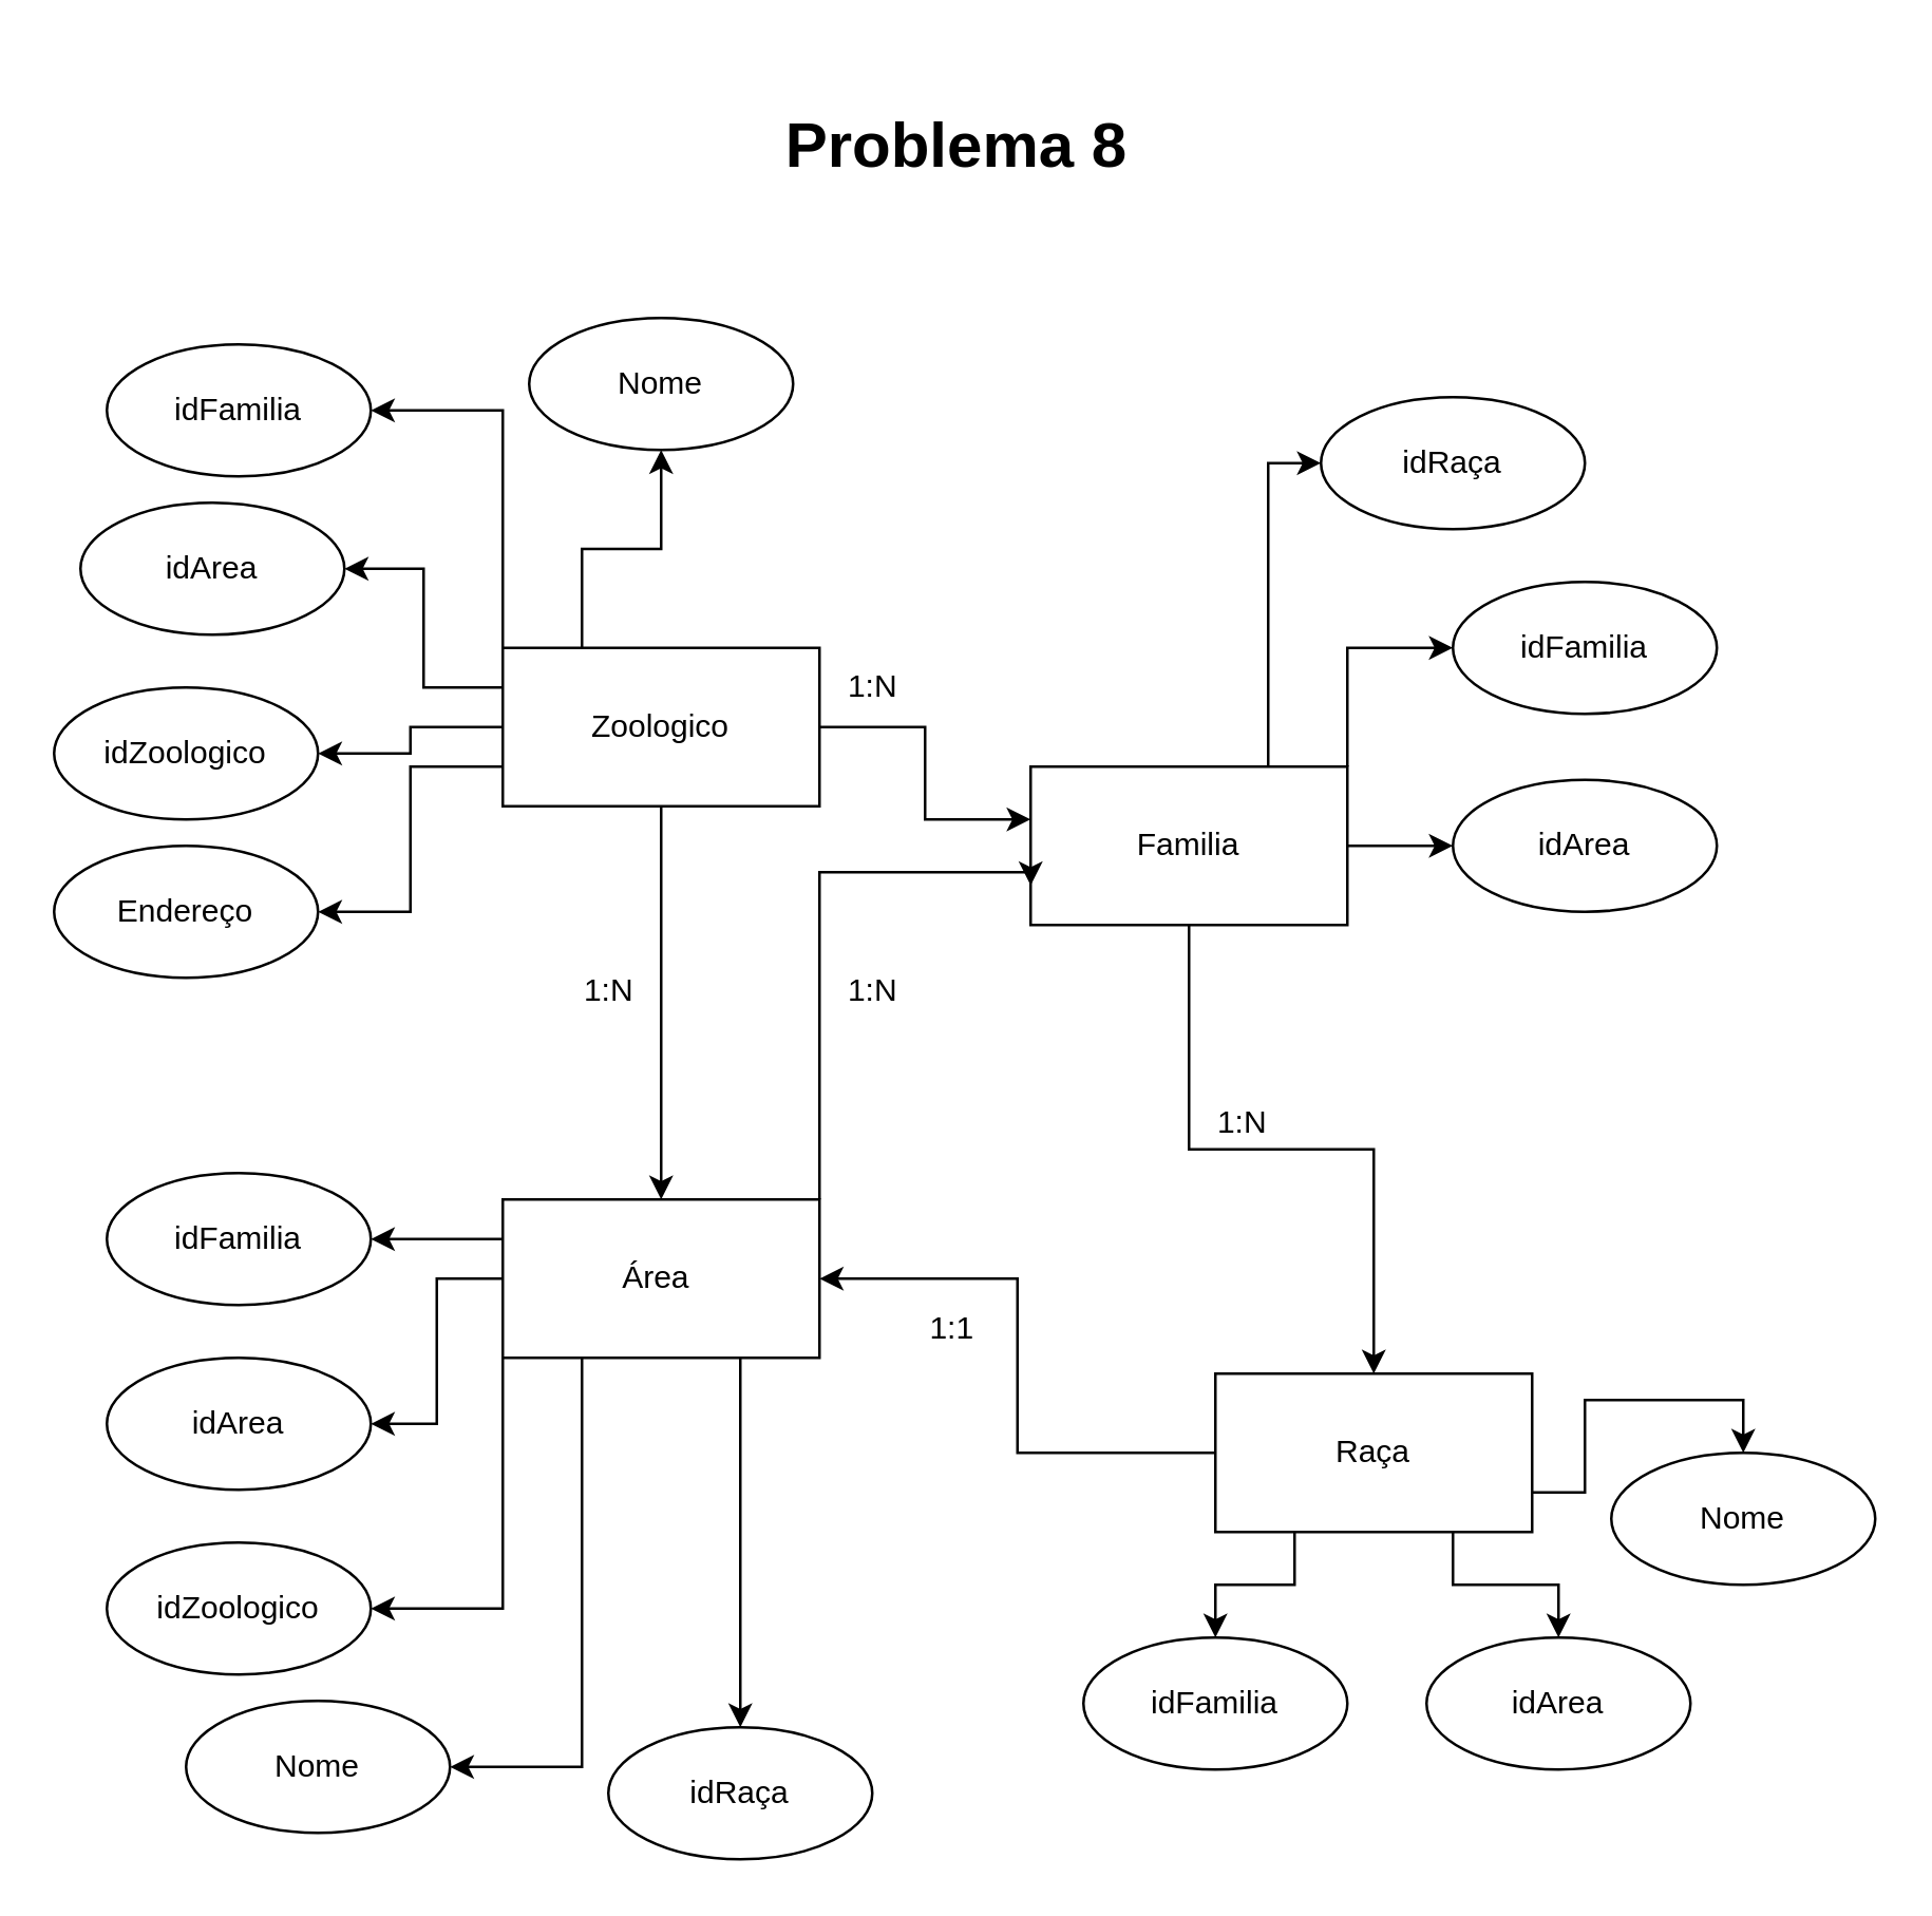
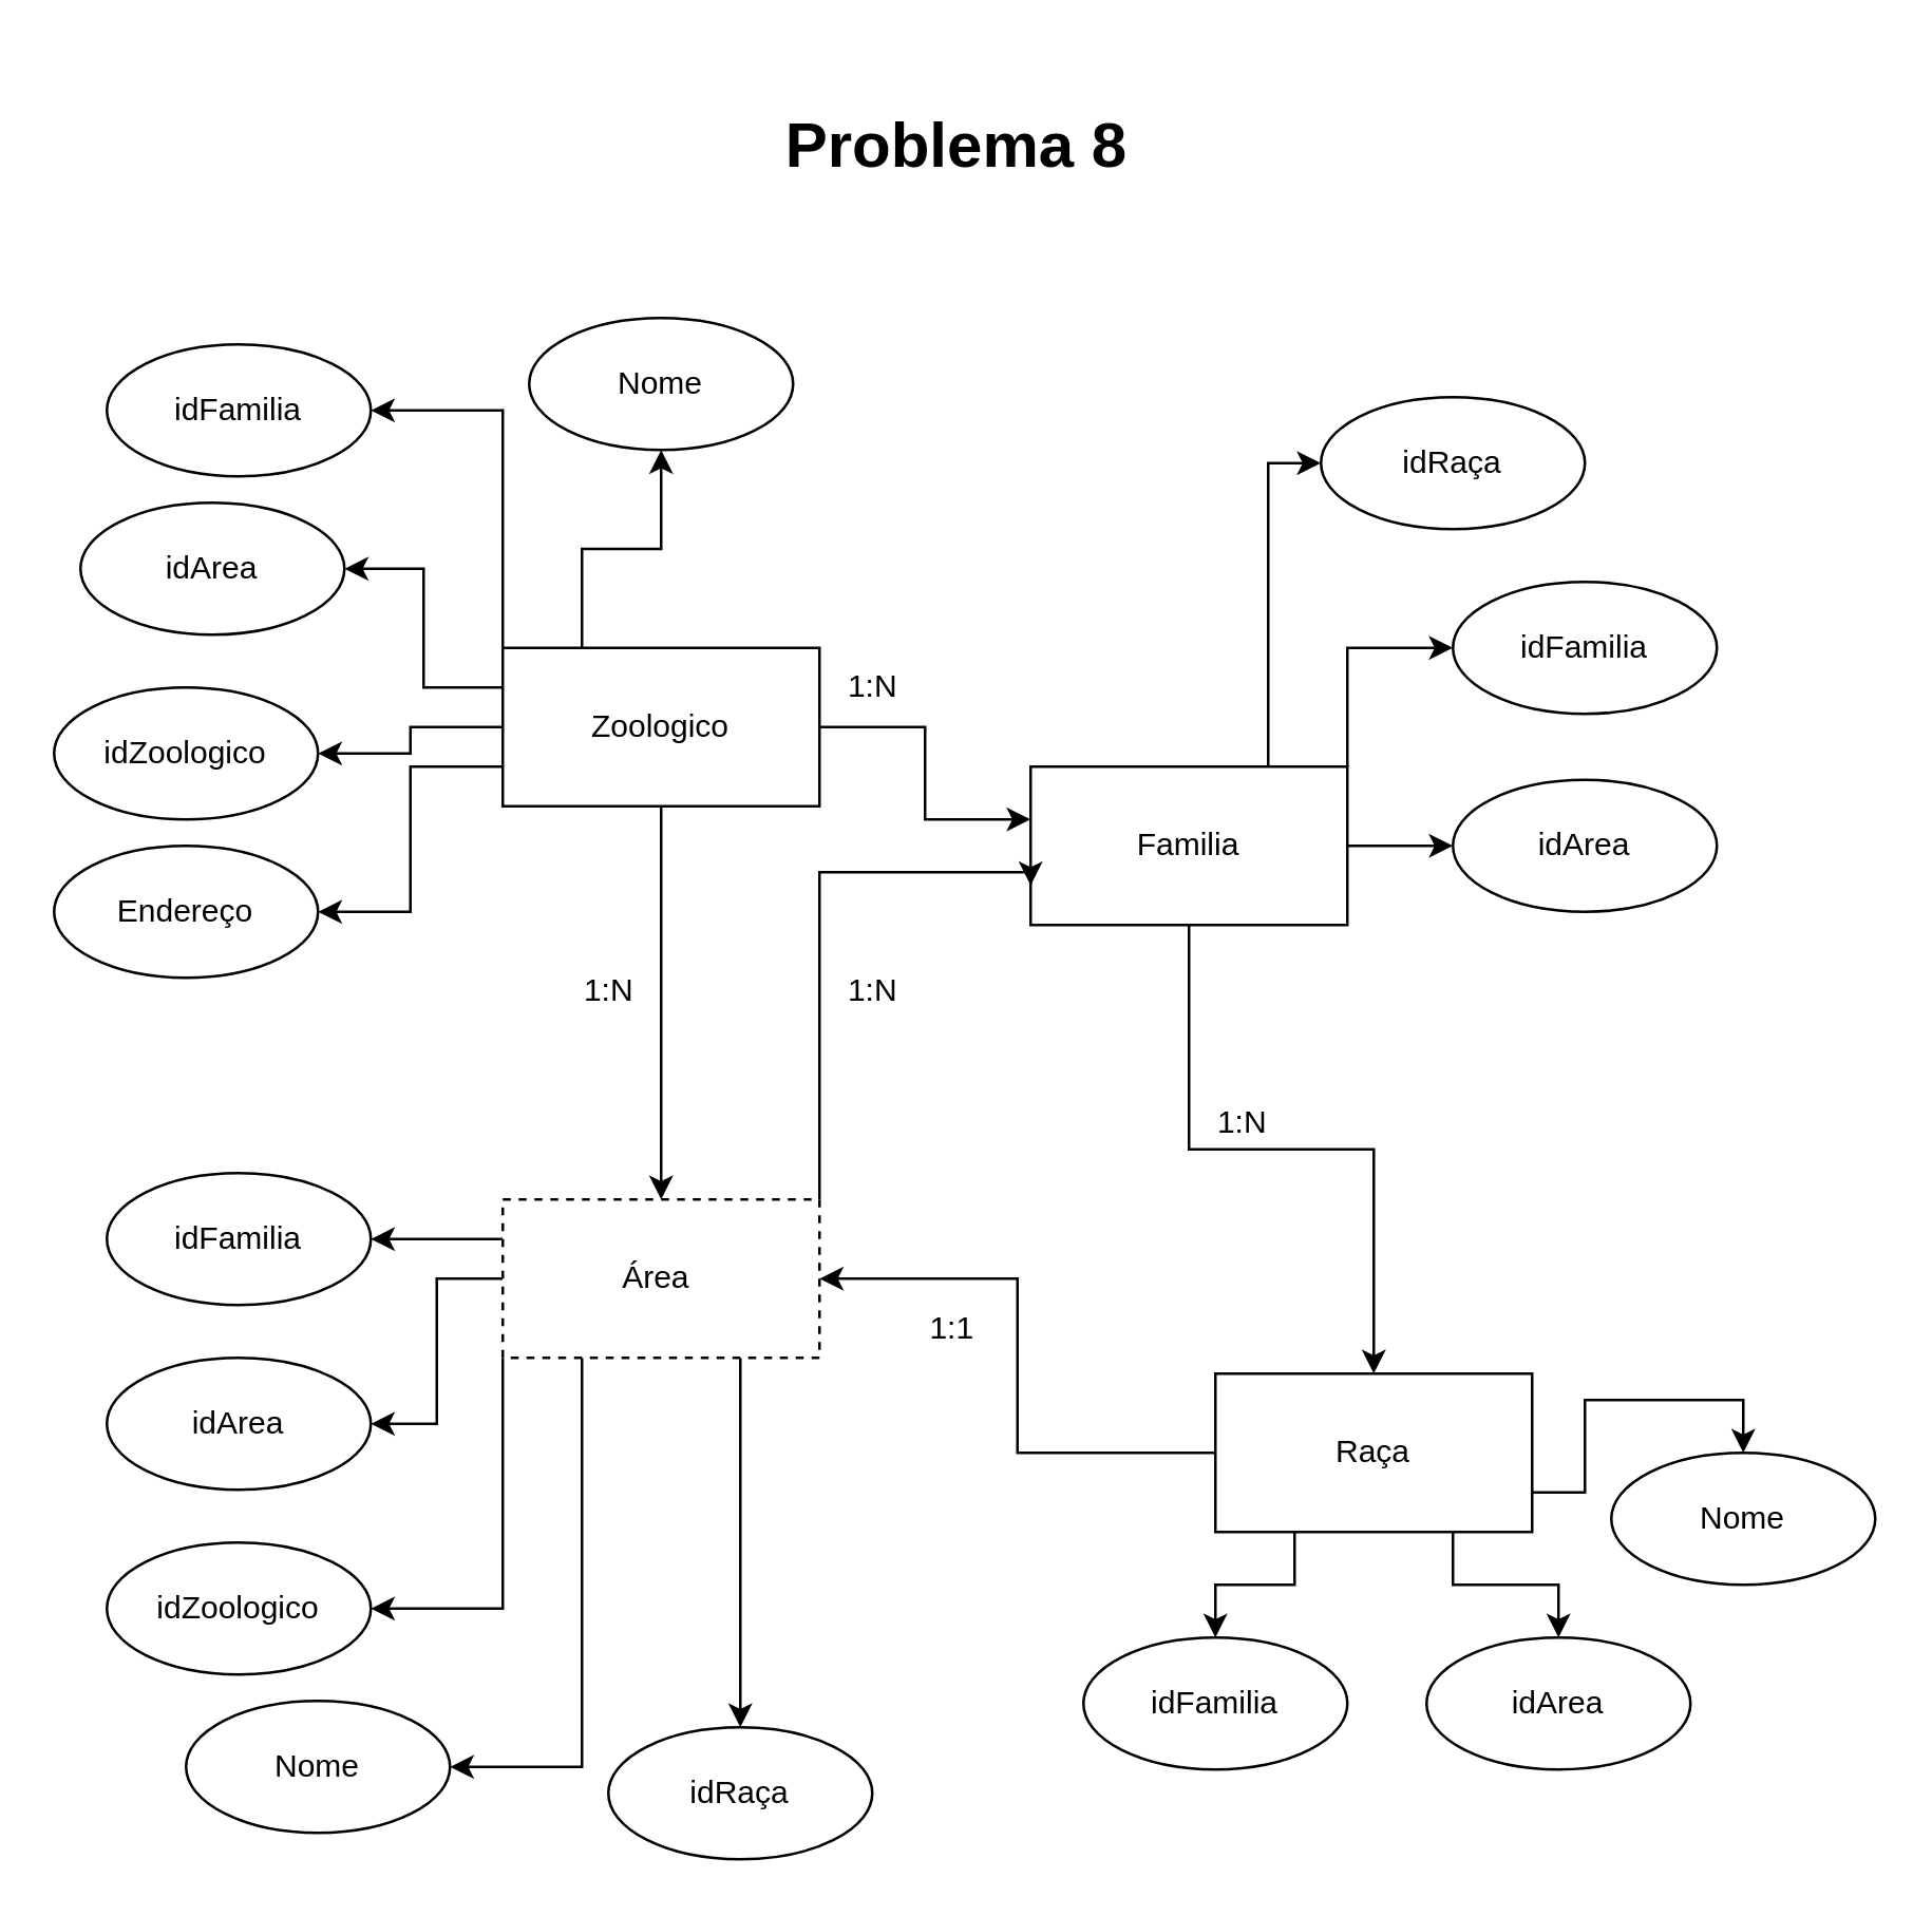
  <mxCell id="0" />
  <mxCell id="1" parent="0" />
  <mxCell id="2" style="edgeStyle=orthogonalEdgeStyle;rounded=0;orthogonalLoop=1;jettySize=auto;html=1;exitX=1;exitY=0.5;exitDx=0;exitDy=0;entryX=0;entryY=0.333;entryDx=0;entryDy=0;entryPerimeter=0;" parent="1" source="9" target="14" edge="1"><mxGeometry relative="1" as="geometry" /></mxCell>
  <mxCell id="3" style="edgeStyle=orthogonalEdgeStyle;rounded=0;orthogonalLoop=1;jettySize=auto;html=1;exitX=0;exitY=0.25;exitDx=0;exitDy=0;entryX=1;entryY=0.5;entryDx=0;entryDy=0;" parent="1" source="9" target="19" edge="1"><mxGeometry relative="1" as="geometry" /></mxCell>
  <mxCell id="4" style="edgeStyle=orthogonalEdgeStyle;rounded=0;orthogonalLoop=1;jettySize=auto;html=1;exitX=0;exitY=0;exitDx=0;exitDy=0;entryX=1;entryY=0.5;entryDx=0;entryDy=0;" parent="1" source="9" target="20" edge="1"><mxGeometry relative="1" as="geometry" /></mxCell>
  <mxCell id="5" style="edgeStyle=orthogonalEdgeStyle;rounded=0;orthogonalLoop=1;jettySize=auto;html=1;exitX=0;exitY=0.5;exitDx=0;exitDy=0;entryX=1;entryY=0.5;entryDx=0;entryDy=0;" parent="1" source="9" target="38" edge="1"><mxGeometry relative="1" as="geometry"><mxPoint x="150" y="300" as="targetPoint" /></mxGeometry></mxCell>
  <mxCell id="6" style="edgeStyle=orthogonalEdgeStyle;rounded=0;orthogonalLoop=1;jettySize=auto;html=1;exitX=0;exitY=0.75;exitDx=0;exitDy=0;entryX=1;entryY=0.5;entryDx=0;entryDy=0;" parent="1" source="9" target="39" edge="1"><mxGeometry relative="1" as="geometry" /></mxCell>
  <mxCell id="7" style="edgeStyle=orthogonalEdgeStyle;rounded=0;orthogonalLoop=1;jettySize=auto;html=1;exitX=0.25;exitY=0;exitDx=0;exitDy=0;entryX=0.5;entryY=1;entryDx=0;entryDy=0;" parent="1" source="9" target="40" edge="1"><mxGeometry relative="1" as="geometry" /></mxCell>
  <mxCell id="8" style="edgeStyle=orthogonalEdgeStyle;rounded=0;orthogonalLoop=1;jettySize=auto;html=1;exitX=0.5;exitY=1;exitDx=0;exitDy=0;entryX=0.5;entryY=0;entryDx=0;entryDy=0;" parent="1" source="9" target="28" edge="1"><mxGeometry relative="1" as="geometry" /></mxCell>
  <mxCell id="9" value="Zoologico" style="rounded=0;whiteSpace=wrap;html=1;" parent="1" vertex="1"><mxGeometry x="190" y="245" width="120" height="60" as="geometry" /></mxCell>
  <mxCell id="10" style="edgeStyle=orthogonalEdgeStyle;rounded=0;orthogonalLoop=1;jettySize=auto;html=1;exitX=0.5;exitY=1;exitDx=0;exitDy=0;entryX=0.5;entryY=0;entryDx=0;entryDy=0;" parent="1" source="14" target="34" edge="1"><mxGeometry relative="1" as="geometry" /></mxCell>
  <mxCell id="11" style="edgeStyle=orthogonalEdgeStyle;rounded=0;orthogonalLoop=1;jettySize=auto;html=1;exitX=1;exitY=0;exitDx=0;exitDy=0;entryX=0;entryY=0.5;entryDx=0;entryDy=0;" parent="1" source="14" target="15" edge="1"><mxGeometry relative="1" as="geometry" /></mxCell>
  <mxCell id="12" style="edgeStyle=orthogonalEdgeStyle;rounded=0;orthogonalLoop=1;jettySize=auto;html=1;exitX=1;exitY=0.5;exitDx=0;exitDy=0;entryX=0;entryY=0.5;entryDx=0;entryDy=0;" parent="1" source="14" target="16" edge="1"><mxGeometry relative="1" as="geometry" /></mxCell>
  <mxCell id="13" style="edgeStyle=orthogonalEdgeStyle;rounded=0;orthogonalLoop=1;jettySize=auto;html=1;exitX=0.75;exitY=0;exitDx=0;exitDy=0;entryX=0;entryY=0.5;entryDx=0;entryDy=0;" parent="1" source="14" target="48" edge="1"><mxGeometry relative="1" as="geometry"><mxPoint x="490" y="220" as="targetPoint" /></mxGeometry></mxCell>
  <mxCell id="14" value="Familia" style="rounded=0;whiteSpace=wrap;html=1;" parent="1" vertex="1"><mxGeometry x="390" y="290" width="120" height="60" as="geometry" /></mxCell>
  <mxCell id="15" value="idFamilia" style="ellipse;whiteSpace=wrap;html=1;" parent="1" vertex="1"><mxGeometry x="550" y="220" width="100" height="50" as="geometry" /></mxCell>
  <mxCell id="16" value="idArea" style="ellipse;whiteSpace=wrap;html=1;" parent="1" vertex="1"><mxGeometry x="550" y="295" width="100" height="50" as="geometry" /></mxCell>
  <mxCell id="17" value="idZoologico" style="ellipse;whiteSpace=wrap;html=1;" parent="1" vertex="1"><mxGeometry x="40" y="584" width="100" height="50" as="geometry" /></mxCell>
  <mxCell id="18" value="Nome" style="ellipse;whiteSpace=wrap;html=1;" parent="1" vertex="1"><mxGeometry x="70" y="644" width="100" height="50" as="geometry" /></mxCell>
  <mxCell id="19" value="idArea" style="ellipse;whiteSpace=wrap;html=1;" parent="1" vertex="1"><mxGeometry x="30" y="190" width="100" height="50" as="geometry" /></mxCell>
  <mxCell id="20" value="idFamilia" style="ellipse;whiteSpace=wrap;html=1;" parent="1" vertex="1"><mxGeometry x="40" y="130" width="100" height="50" as="geometry" /></mxCell>
  <mxCell id="21" value="idArea" style="ellipse;whiteSpace=wrap;html=1;" parent="1" vertex="1"><mxGeometry x="40" y="514" width="100" height="50" as="geometry" /></mxCell>
  <mxCell id="22" style="edgeStyle=orthogonalEdgeStyle;rounded=0;orthogonalLoop=1;jettySize=auto;html=1;exitX=1;exitY=0;exitDx=0;exitDy=0;entryX=0;entryY=0.75;entryDx=0;entryDy=0;" parent="1" source="28" target="14" edge="1"><mxGeometry relative="1" as="geometry"><mxPoint x="380" y="330" as="targetPoint" /><Array as="points"><mxPoint x="310" y="330" /><mxPoint x="390" y="330" /></Array></mxGeometry></mxCell>
  <mxCell id="23" style="edgeStyle=orthogonalEdgeStyle;rounded=0;orthogonalLoop=1;jettySize=auto;html=1;exitX=0;exitY=0.25;exitDx=0;exitDy=0;entryX=1;entryY=0.5;entryDx=0;entryDy=0;" parent="1" source="28" target="29" edge="1"><mxGeometry relative="1" as="geometry" /></mxCell>
  <mxCell id="24" style="edgeStyle=orthogonalEdgeStyle;rounded=0;orthogonalLoop=1;jettySize=auto;html=1;exitX=0;exitY=0.5;exitDx=0;exitDy=0;entryX=1;entryY=0.5;entryDx=0;entryDy=0;" parent="1" source="28" target="21" edge="1"><mxGeometry relative="1" as="geometry" /></mxCell>
  <mxCell id="25" style="edgeStyle=orthogonalEdgeStyle;rounded=0;orthogonalLoop=1;jettySize=auto;html=1;exitX=0;exitY=1;exitDx=0;exitDy=0;entryX=1;entryY=0.5;entryDx=0;entryDy=0;" parent="1" source="28" target="17" edge="1"><mxGeometry relative="1" as="geometry" /></mxCell>
  <mxCell id="26" style="edgeStyle=orthogonalEdgeStyle;rounded=0;orthogonalLoop=1;jettySize=auto;html=1;exitX=0.25;exitY=1;exitDx=0;exitDy=0;entryX=1;entryY=0.5;entryDx=0;entryDy=0;" parent="1" source="28" target="18" edge="1"><mxGeometry relative="1" as="geometry" /></mxCell>
  <mxCell id="27" style="edgeStyle=orthogonalEdgeStyle;rounded=0;orthogonalLoop=1;jettySize=auto;html=1;exitX=0.75;exitY=1;exitDx=0;exitDy=0;entryX=0.5;entryY=0;entryDx=0;entryDy=0;" parent="1" source="28" target="45" edge="1"><mxGeometry relative="1" as="geometry" /></mxCell>
- <mxCell id="28" value="Área&amp;nbsp;" style="rounded=0;whiteSpace=wrap;html=1;" parent="1" vertex="1"><mxGeometry x="190" y="454" width="120" height="60" as="geometry" /></mxCell>
+ <mxCell id="28" value="Área&amp;nbsp;" style="rounded=0;whiteSpace=wrap;html=1;dashed=1;" parent="1" vertex="1"><mxGeometry x="190" y="454" width="120" height="60" as="geometry" /></mxCell>
  <mxCell id="29" value="idFamilia" style="ellipse;whiteSpace=wrap;html=1;" parent="1" vertex="1"><mxGeometry x="40" y="444" width="100" height="50" as="geometry" /></mxCell>
  <mxCell id="30" style="edgeStyle=orthogonalEdgeStyle;rounded=0;orthogonalLoop=1;jettySize=auto;html=1;exitX=0.25;exitY=1;exitDx=0;exitDy=0;entryX=0.5;entryY=0;entryDx=0;entryDy=0;" parent="1" source="34" target="35" edge="1"><mxGeometry relative="1" as="geometry" /></mxCell>
  <mxCell id="31" style="edgeStyle=orthogonalEdgeStyle;rounded=0;orthogonalLoop=1;jettySize=auto;html=1;exitX=0.75;exitY=1;exitDx=0;exitDy=0;entryX=0.5;entryY=0;entryDx=0;entryDy=0;" parent="1" source="34" target="36" edge="1"><mxGeometry relative="1" as="geometry" /></mxCell>
  <mxCell id="32" style="edgeStyle=orthogonalEdgeStyle;rounded=0;orthogonalLoop=1;jettySize=auto;html=1;exitX=0;exitY=0.5;exitDx=0;exitDy=0;entryX=1;entryY=0.5;entryDx=0;entryDy=0;" parent="1" source="34" target="28" edge="1"><mxGeometry relative="1" as="geometry" /></mxCell>
  <mxCell id="33" style="edgeStyle=orthogonalEdgeStyle;rounded=0;orthogonalLoop=1;jettySize=auto;html=1;exitX=1;exitY=0.75;exitDx=0;exitDy=0;entryX=0.5;entryY=0;entryDx=0;entryDy=0;" parent="1" source="34" target="46" edge="1"><mxGeometry relative="1" as="geometry" /></mxCell>
  <mxCell id="34" value="Raça" style="rounded=0;whiteSpace=wrap;html=1;" parent="1" vertex="1"><mxGeometry x="460" y="520" width="120" height="60" as="geometry" /></mxCell>
  <mxCell id="35" value="idFamilia" style="ellipse;whiteSpace=wrap;html=1;" parent="1" vertex="1"><mxGeometry x="410" y="620" width="100" height="50" as="geometry" /></mxCell>
  <mxCell id="36" value="idArea" style="ellipse;whiteSpace=wrap;html=1;" parent="1" vertex="1"><mxGeometry x="540" y="620" width="100" height="50" as="geometry" /></mxCell>
  <mxCell id="37" style="edgeStyle=orthogonalEdgeStyle;rounded=0;orthogonalLoop=1;jettySize=auto;html=1;exitX=0.5;exitY=1;exitDx=0;exitDy=0;" parent="1" source="20" target="20" edge="1"><mxGeometry relative="1" as="geometry" /></mxCell>
  <mxCell id="38" value="idZoologico" style="ellipse;whiteSpace=wrap;html=1;" parent="1" vertex="1"><mxGeometry x="20" y="260" width="100" height="50" as="geometry" /></mxCell>
  <mxCell id="39" value="Endereço" style="ellipse;whiteSpace=wrap;html=1;" parent="1" vertex="1"><mxGeometry x="20" y="320" width="100" height="50" as="geometry" /></mxCell>
  <mxCell id="40" value="Nome" style="ellipse;whiteSpace=wrap;html=1;" parent="1" vertex="1"><mxGeometry x="200" y="120" width="100" height="50" as="geometry" /></mxCell>
  <mxCell id="41" value="1:N" style="text;html=1;align=center;verticalAlign=middle;resizable=0;points=[];autosize=1;strokeColor=none;fillColor=none;" parent="1" vertex="1"><mxGeometry x="210" y="360" width="40" height="30" as="geometry" /></mxCell>
  <mxCell id="42" value="1:N" style="text;html=1;align=center;verticalAlign=middle;resizable=0;points=[];autosize=1;strokeColor=none;fillColor=none;" parent="1" vertex="1"><mxGeometry x="310" y="360" width="40" height="30" as="geometry" /></mxCell>
  <mxCell id="43" value="1:N" style="text;html=1;align=center;verticalAlign=middle;resizable=0;points=[];autosize=1;strokeColor=none;fillColor=none;" parent="1" vertex="1"><mxGeometry x="450" y="410" width="40" height="30" as="geometry" /></mxCell>
  <mxCell id="44" value="1:1" style="text;html=1;align=center;verticalAlign=middle;resizable=0;points=[];autosize=1;strokeColor=none;fillColor=none;" parent="1" vertex="1"><mxGeometry x="340" y="488" width="40" height="30" as="geometry" /></mxCell>
  <mxCell id="45" value="idRaça" style="ellipse;whiteSpace=wrap;html=1;" parent="1" vertex="1"><mxGeometry x="230" y="654" width="100" height="50" as="geometry" /></mxCell>
  <mxCell id="46" value="Nome" style="ellipse;whiteSpace=wrap;html=1;" parent="1" vertex="1"><mxGeometry x="610" y="550" width="100" height="50" as="geometry" /></mxCell>
  <mxCell id="47" value="1:N" style="text;html=1;align=center;verticalAlign=middle;resizable=0;points=[];autosize=1;strokeColor=none;fillColor=none;" parent="1" vertex="1"><mxGeometry x="310" y="245" width="40" height="30" as="geometry" /></mxCell>
  <mxCell id="48" value="idRaça" style="ellipse;whiteSpace=wrap;html=1;" parent="1" vertex="1"><mxGeometry x="500" y="150" width="100" height="50" as="geometry" /></mxCell>
  <mxCell id="49" value="&lt;h1&gt;Problema 8&amp;nbsp;&lt;/h1&gt;" style="text;html=1;align=center;verticalAlign=middle;resizable=0;points=[];autosize=1;strokeColor=none;fillColor=none;" vertex="1" parent="1"><mxGeometry x="285" width="160" height="70" as="geometry" y="20" /></mxCell>
